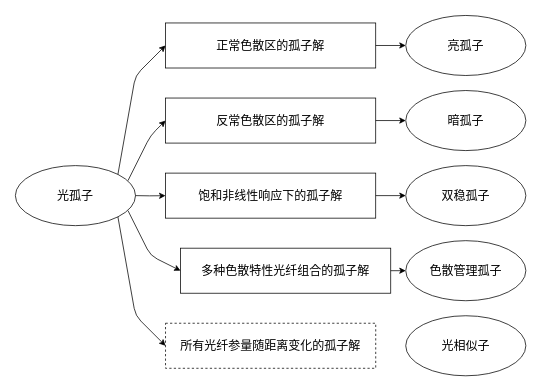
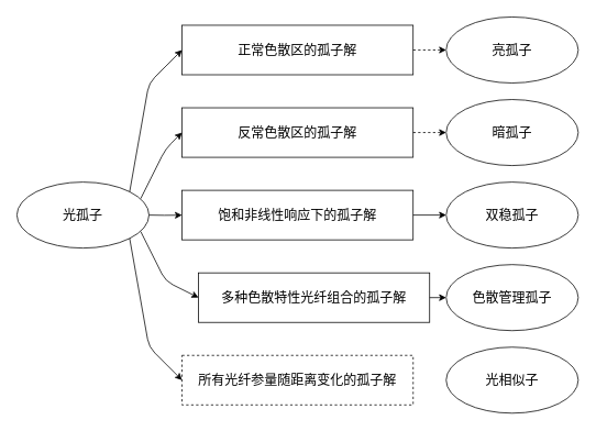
  <mxCell id="0" />
  <mxCell id="1" parent="0" />
- <mxCell id="2" style="edgeStyle=none;html=1;exitX=1;exitY=0.5;exitDx=0;exitDy=0;entryX=0;entryY=0.5;entryDx=0;entryDy=0;fontSize=16;fontColor=#000000;strokeColor=#000000;" edge="1" parent="1" source="3" target="12"><mxGeometry relative="1" as="geometry" /></mxCell>
+ <mxCell id="2" style="edgeStyle=none;html=1;exitX=1;exitY=0.5;exitDx=0;exitDy=0;entryX=0;entryY=0.5;entryDx=0;entryDy=0;fontSize=16;fontColor=#000000;strokeColor=#000000;dashed=1;" edge="1" parent="1" source="3" target="12"><mxGeometry relative="1" as="geometry" /></mxCell>
  <mxCell id="3" value="正常色散区的孤子解" style="rounded=0;whiteSpace=wrap;html=1;fontColor=#000000;strokeColor=#000000;fillColor=none;fontSize=16;" vertex="1" parent="1"><mxGeometry x="220" y="30" width="280" height="60" as="geometry" /></mxCell>
- <mxCell id="4" style="edgeStyle=none;html=1;exitX=1;exitY=0.5;exitDx=0;exitDy=0;entryX=0;entryY=0.5;entryDx=0;entryDy=0;fontSize=16;fontColor=#000000;strokeColor=#000000;" edge="1" parent="1" source="5" target="13"><mxGeometry relative="1" as="geometry" /></mxCell>
+ <mxCell id="4" style="edgeStyle=none;html=1;exitX=1;exitY=0.5;exitDx=0;exitDy=0;entryX=0;entryY=0.5;entryDx=0;entryDy=0;fontSize=16;fontColor=#000000;strokeColor=#000000;dashed=1;" edge="1" parent="1" source="5" target="13"><mxGeometry relative="1" as="geometry" /></mxCell>
  <mxCell id="5" value="反常色散区的孤子解" style="rounded=0;whiteSpace=wrap;html=1;fontColor=#000000;strokeColor=#000000;fillColor=none;fontSize=16;" vertex="1" parent="1"><mxGeometry x="220" y="130" width="280" height="60" as="geometry" /></mxCell>
  <mxCell id="6" style="edgeStyle=none;html=1;exitX=1;exitY=0.5;exitDx=0;exitDy=0;entryX=0;entryY=0.5;entryDx=0;entryDy=0;fontSize=16;fontColor=#000000;strokeColor=#000000;" edge="1" parent="1" source="7" target="14"><mxGeometry relative="1" as="geometry" /></mxCell>
  <mxCell id="7" value="饱和非线性响应下的孤子解" style="rounded=0;whiteSpace=wrap;html=1;fontColor=#000000;strokeColor=#000000;fillColor=none;fontSize=16;" vertex="1" parent="1"><mxGeometry x="220" y="230" width="280" height="60" as="geometry" /></mxCell>
  <mxCell id="8" style="edgeStyle=none;html=1;exitX=1;exitY=0.5;exitDx=0;exitDy=0;entryX=0;entryY=0.5;entryDx=0;entryDy=0;fontSize=16;fontColor=#000000;strokeColor=#000000;" edge="1" parent="1" source="9" target="15"><mxGeometry relative="1" as="geometry" /></mxCell>
  <mxCell id="9" value="多种色散特性光纤组合的孤子解" style="rounded=0;whiteSpace=wrap;html=1;fontColor=#000000;strokeColor=#000000;fillColor=none;fontSize=16;" vertex="1" parent="1"><mxGeometry x="240" y="330" width="280" height="60" as="geometry" /></mxCell>
  <mxCell id="10" value="所有光纤参量随距离变化的孤子解" style="rounded=0;whiteSpace=wrap;html=1;fontColor=#000000;strokeColor=#000000;fillColor=none;fontSize=16;dashed=1;" vertex="1" parent="1"><mxGeometry x="220" y="430" width="280" height="60" as="geometry" /></mxCell>
  <mxCell id="11" style="html=1;exitX=1;exitY=0.5;exitDx=0;exitDy=0;entryX=0;entryY=0.5;entryDx=0;entryDy=0;fontColor=#000000;strokeColor=#000000;fontSize=16;edgeStyle=orthogonalEdgeStyle;curved=1;" edge="1" parent="1" target="7"><mxGeometry relative="1" as="geometry"><mxPoint x="180" y="260" as="sourcePoint" /></mxGeometry></mxCell>
  <mxCell id="12" value="亮孤子" style="ellipse;whiteSpace=wrap;html=1;fontColor=#000000;strokeColor=#000000;fillColor=none;fontSize=16;" vertex="1" parent="1"><mxGeometry x="540" y="20" width="160" height="80" as="geometry" /></mxCell>
  <mxCell id="13" value="暗孤子" style="ellipse;whiteSpace=wrap;html=1;fontColor=#000000;strokeColor=#000000;fillColor=none;fontSize=16;" vertex="1" parent="1"><mxGeometry x="540" y="120" width="160" height="80" as="geometry" /></mxCell>
  <mxCell id="14" value="双稳孤子" style="ellipse;whiteSpace=wrap;html=1;fontColor=#000000;strokeColor=#000000;fillColor=none;fontSize=16;" vertex="1" parent="1"><mxGeometry x="540" y="220" width="160" height="80" as="geometry" /></mxCell>
  <mxCell id="15" value="色散管理孤子" style="ellipse;whiteSpace=wrap;html=1;fontColor=#000000;strokeColor=#000000;fillColor=none;fontSize=16;" vertex="1" parent="1"><mxGeometry x="540" y="320" width="160" height="80" as="geometry" /></mxCell>
  <mxCell id="16" value="光相似子" style="ellipse;whiteSpace=wrap;html=1;fontColor=#000000;strokeColor=#000000;fillColor=none;fontSize=16;" vertex="1" parent="1"><mxGeometry x="540" y="420" width="160" height="80" as="geometry" /></mxCell>
  <mxCell id="17" style="edgeStyle=none;html=1;exitX=1;exitY=0;exitDx=0;exitDy=0;entryX=0;entryY=0.5;entryDx=0;entryDy=0;fontSize=16;fontColor=#000000;strokeColor=#000000;" edge="1" parent="1" source="19" target="3"><mxGeometry relative="1" as="geometry"><Array as="points"><mxPoint x="180" y="100" /></Array></mxGeometry></mxCell>
  <mxCell id="18" style="edgeStyle=none;html=1;exitX=1;exitY=1;exitDx=0;exitDy=0;entryX=0;entryY=0.5;entryDx=0;entryDy=0;fontSize=16;fontColor=#000000;strokeColor=#000000;" edge="1" parent="1" source="19" target="10"><mxGeometry relative="1" as="geometry"><Array as="points"><mxPoint x="180" y="420" /></Array></mxGeometry></mxCell>
  <mxCell id="19" value="光孤子" style="ellipse;whiteSpace=wrap;html=1;fontColor=#000000;strokeColor=#000000;fillColor=none;fontSize=16;" vertex="1" parent="1"><mxGeometry x="20" y="220" width="160" height="80" as="geometry" /></mxCell>
  <mxCell id="20" value="" style="endArrow=classic;html=1;fontSize=16;fontColor=#000000;strokeColor=#000000;entryX=0;entryY=0.5;entryDx=0;entryDy=0;" edge="1" parent="1" target="5"><mxGeometry width="50" height="50" relative="1" as="geometry"><mxPoint x="170" y="240" as="sourcePoint" /><mxPoint x="220" y="190" as="targetPoint" /><Array as="points"><mxPoint x="200" y="180" /></Array></mxGeometry></mxCell>
  <mxCell id="21" value="" style="endArrow=classic;html=1;fontSize=16;fontColor=#000000;strokeColor=#000000;entryX=0;entryY=0.5;entryDx=0;entryDy=0;" edge="1" parent="1" target="9"><mxGeometry width="50" height="50" relative="1" as="geometry"><mxPoint x="170" y="280" as="sourcePoint" /><mxPoint x="220" y="230" as="targetPoint" /><Array as="points"><mxPoint x="200" y="340" /></Array></mxGeometry></mxCell>
